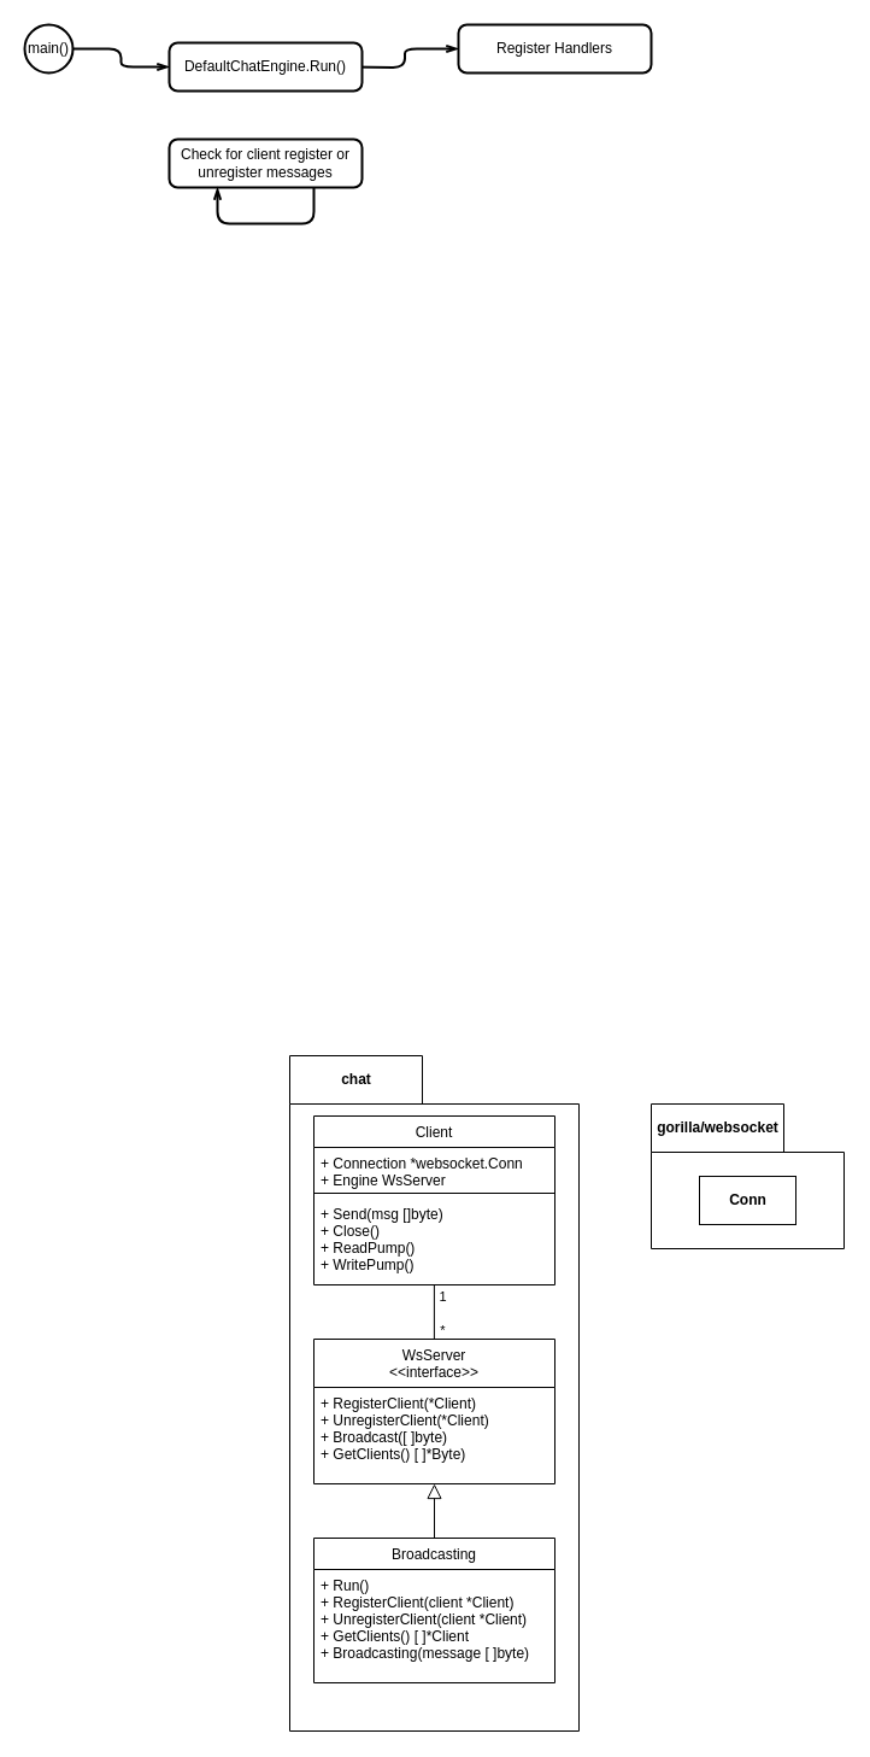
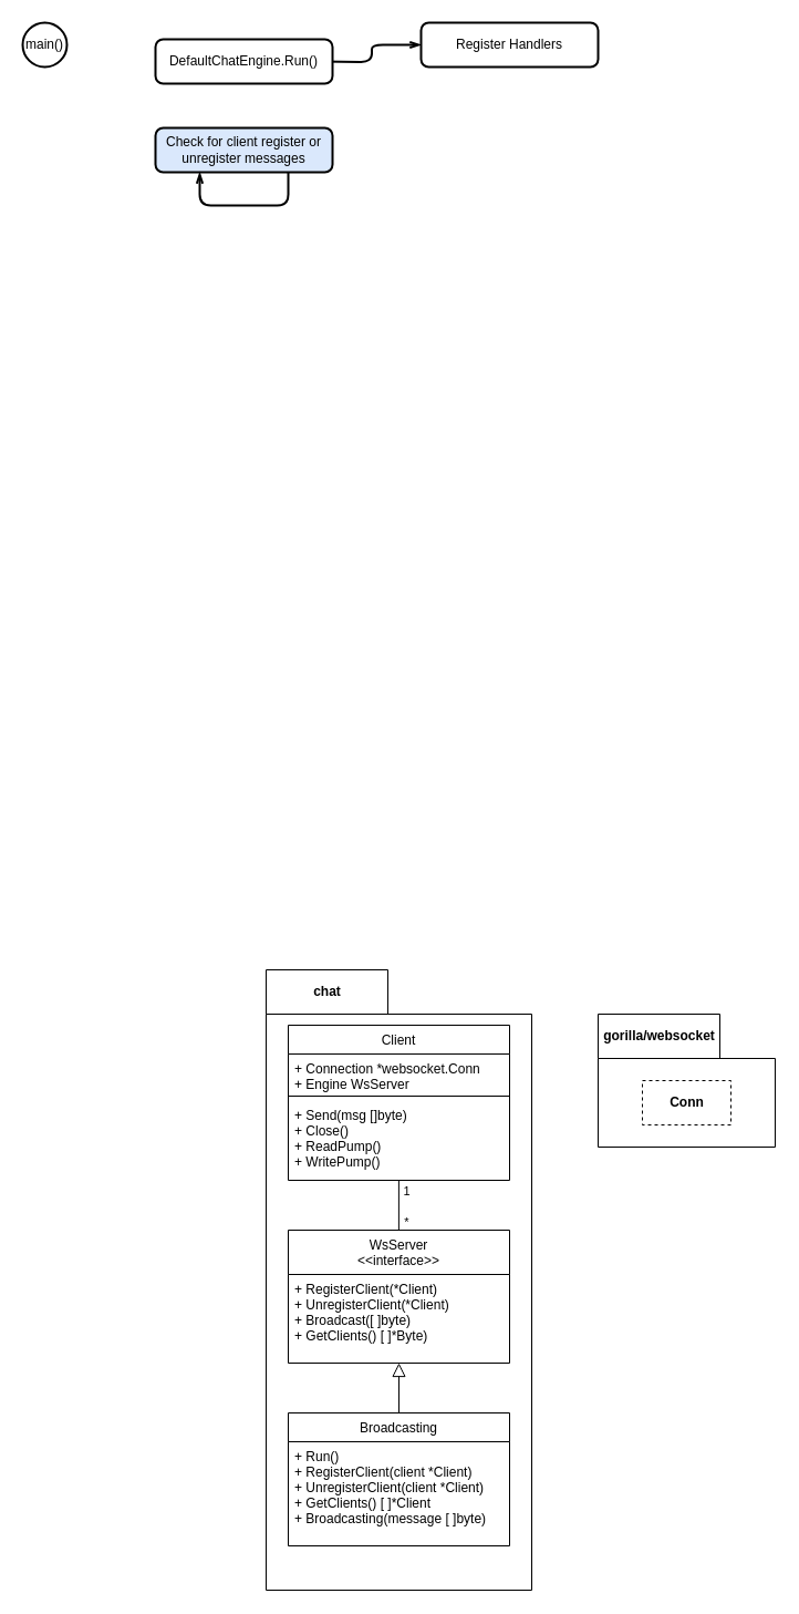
  <mxCell id="0" />
  <mxCell id="1" parent="0" />
- <mxCell id="2" style="edgeStyle=orthogonalEdgeStyle;html=1;strokeWidth=2;endArrow=openThin;endFill=0;" parent="1" source="3" target="5" edge="1"><mxGeometry relative="1" as="geometry" /></mxCell>
  <mxCell id="3" value="main()" style="strokeWidth=2;html=1;shape=mxgraph.flowchart.start_2;whiteSpace=wrap;" parent="1" vertex="1"><mxGeometry x="20" y="20" width="40" height="40" as="geometry" /></mxCell>
  <mxCell id="4" style="edgeStyle=orthogonalEdgeStyle;html=1;strokeWidth=2;endArrow=openThin;endFill=0;" parent="1" target="8" edge="1"><mxGeometry relative="1" as="geometry"><mxPoint x="290" y="55" as="sourcePoint" /></mxGeometry></mxCell>
  <mxCell id="5" value="DefaultChatEngine.Run()" style="rounded=1;whiteSpace=wrap;html=1;absoluteArcSize=1;arcSize=14;strokeWidth=2;" parent="1" vertex="1"><mxGeometry x="140" y="35" width="160" height="40" as="geometry" /></mxCell>
- <mxCell id="6" value="Check for client register or unregister messages" style="rounded=1;whiteSpace=wrap;html=1;absoluteArcSize=1;arcSize=14;strokeWidth=2;" parent="1" vertex="1"><mxGeometry x="140" y="115" width="160" height="40" as="geometry" /></mxCell>
+ <mxCell id="6" value="Check for client register or unregister messages" style="rounded=1;whiteSpace=wrap;html=1;absoluteArcSize=1;arcSize=14;strokeWidth=2;fillColor=#dae8fc;" parent="1" vertex="1"><mxGeometry x="140" y="115" width="160" height="40" as="geometry" /></mxCell>
  <mxCell id="7" style="edgeStyle=orthogonalEdgeStyle;html=1;strokeWidth=2;endArrow=openThin;endFill=0;" parent="1" source="6" target="6" edge="1"><mxGeometry relative="1" as="geometry"><mxPoint x="170" y="135" as="targetPoint" /><Array as="points"><mxPoint x="260" y="185" /><mxPoint x="180" y="185" /></Array></mxGeometry></mxCell>
  <mxCell id="8" value="Register Handlers" style="rounded=1;whiteSpace=wrap;html=1;absoluteArcSize=1;arcSize=14;strokeWidth=2;" parent="1" vertex="1"><mxGeometry x="380" y="20" width="160" height="40" as="geometry" /></mxCell>
  <mxCell id="9" value="chat" style="shape=folder;fontStyle=1;tabWidth=110;tabHeight=40;tabPosition=left;html=1;boundedLbl=1;labelInHeader=1;container=1;collapsible=0;recursiveResize=0;" parent="1" vertex="1"><mxGeometry x="240" y="875" width="240" height="560" as="geometry" /></mxCell>
  <mxCell id="10" value="Client" style="swimlane;fontStyle=0;childLayout=stackLayout;horizontal=1;startSize=26;fillColor=none;horizontalStack=0;resizeParent=1;resizeParentMax=0;resizeLast=0;collapsible=1;marginBottom=0;" parent="9" vertex="1"><mxGeometry x="20" y="50" width="200" height="140" as="geometry" /></mxCell>
  <mxCell id="11" value="+ Connection *websocket.Conn&#10;+ Engine WsServer" style="text;strokeColor=none;fillColor=none;align=left;verticalAlign=top;spacingLeft=4;spacingRight=4;overflow=hidden;rotatable=0;points=[[0,0.5],[1,0.5]];portConstraint=eastwest;" parent="10" vertex="1"><mxGeometry y="26" width="200" height="34" as="geometry" /></mxCell>
  <mxCell id="12" value="" style="line;strokeWidth=1;fillColor=none;align=left;verticalAlign=middle;spacingTop=-1;spacingLeft=3;spacingRight=3;rotatable=0;labelPosition=right;points=[];portConstraint=eastwest;strokeColor=inherit;" parent="10" vertex="1"><mxGeometry y="60" width="200" height="8" as="geometry" /></mxCell>
  <mxCell id="13" value="+ Send(msg []byte)&#10;+ Close()&#10;+ ReadPump()&#10;+ WritePump()" style="text;strokeColor=none;fillColor=none;align=left;verticalAlign=top;spacingLeft=4;spacingRight=4;overflow=hidden;rotatable=0;points=[[0,0.5],[1,0.5]];portConstraint=eastwest;" parent="10" vertex="1"><mxGeometry y="68" width="200" height="72" as="geometry" /></mxCell>
  <mxCell id="14" value="WsServer&#10;&lt;&lt;interface&gt;&gt;" style="swimlane;fontStyle=0;childLayout=stackLayout;horizontal=1;startSize=40;fillColor=none;horizontalStack=0;resizeParent=1;resizeParentMax=0;resizeLast=0;collapsible=1;marginBottom=0;" parent="9" vertex="1"><mxGeometry x="20" y="235" width="200" height="120" as="geometry" /></mxCell>
  <mxCell id="15" value="+ RegisterClient(*Client)&#10;+ UnregisterClient(*Client)&#10;+ Broadcast([ ]byte)&#10;+ GetClients() [ ]*Byte)" style="text;strokeColor=none;fillColor=none;align=left;verticalAlign=top;spacingLeft=4;spacingRight=4;overflow=hidden;rotatable=0;points=[[0,0.5],[1,0.5]];portConstraint=eastwest;" parent="14" vertex="1"><mxGeometry y="40" width="200" height="80" as="geometry" /></mxCell>
  <mxCell id="16" style="edgeStyle=none;html=1;endArrow=block;endFill=0;startSize=6;endSize=10;" parent="9" source="17" target="14" edge="1"><mxGeometry relative="1" as="geometry"><mxPoint x="270" y="360" as="targetPoint" /></mxGeometry></mxCell>
  <mxCell id="17" value="Broadcasting" style="swimlane;fontStyle=0;childLayout=stackLayout;horizontal=1;startSize=26;fillColor=none;horizontalStack=0;resizeParent=1;resizeParentMax=0;resizeLast=0;collapsible=1;marginBottom=0;" parent="9" vertex="1"><mxGeometry x="20" y="400" width="200" height="120" as="geometry" /></mxCell>
  <mxCell id="18" value="+ Run()&#10;+ RegisterClient(client *Client)&#10;+ UnregisterClient(client *Client)&#10;+ GetClients() [ ]*Client&#10;+ Broadcasting(message [ ]byte)" style="text;strokeColor=none;fillColor=none;align=left;verticalAlign=top;spacingLeft=4;spacingRight=4;overflow=hidden;rotatable=0;points=[[0,0.5],[1,0.5]];portConstraint=eastwest;" parent="17" vertex="1"><mxGeometry y="26" width="200" height="94" as="geometry" /></mxCell>
  <mxCell id="19" style="edgeStyle=none;html=1;endArrow=none;endFill=0;" edge="1" parent="9"><mxGeometry relative="1" as="geometry"><mxPoint x="119.9" y="235" as="sourcePoint" /><mxPoint x="119.9" y="190" as="targetPoint" /></mxGeometry></mxCell>
  <mxCell id="20" value="1" style="edgeLabel;html=1;align=center;verticalAlign=middle;resizable=0;points=[];" vertex="1" connectable="0" parent="19"><mxGeometry x="0.754" y="1" relative="1" as="geometry"><mxPoint x="8" y="3" as="offset" /></mxGeometry></mxCell>
  <mxCell id="21" value="*" style="edgeLabel;html=1;align=center;verticalAlign=middle;resizable=0;points=[];" vertex="1" connectable="0" parent="19"><mxGeometry x="-0.725" relative="1" as="geometry"><mxPoint x="7" y="-2" as="offset" /></mxGeometry></mxCell>
  <mxCell id="22" value="gorilla/websocket" style="shape=folder;fontStyle=1;tabWidth=110;tabHeight=40;tabPosition=left;html=1;boundedLbl=1;labelInHeader=1;container=1;collapsible=0;recursiveResize=0;" parent="1" vertex="1"><mxGeometry x="540" y="915" width="160" height="120" as="geometry" /></mxCell>
- <mxCell id="23" value="&lt;b&gt;Conn&lt;/b&gt;" style="html=1;" parent="22" vertex="1"><mxGeometry x="40" y="60" width="80" height="40" as="geometry" /></mxCell>
+ <mxCell id="23" value="&lt;b&gt;Conn&lt;/b&gt;" style="html=1;dashed=1;" parent="22" vertex="1"><mxGeometry x="40" y="60" width="80" height="40" as="geometry" /></mxCell>
